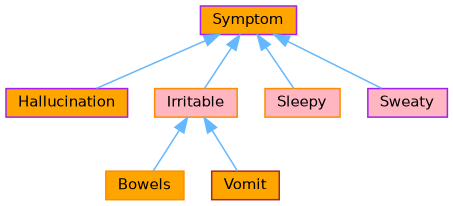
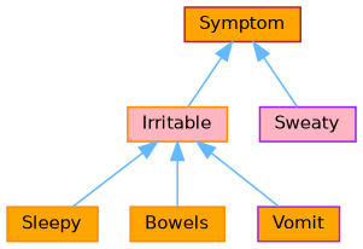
  digraph {
    rankdir=TB
    node [color=darkorange fillcolor=orange fontname=Helvetica fontsize=10 shape=box style=filled]
    edge [color=steelblue1 dir=back fontname=Helvetica fontsize=10 labelfontname=Helvetica labelfontsize=10 style=solid]
-   n1 [color=purple height=0.2 label=Symptom width=0.4]
-   n2 [color=purple height=0.2 label=Hallucination width=0.4]
+   n1 [color=brown height=0.2 label=Symptom width=0.4]
    n3 [fillcolor=lightpink height=0.2 label=Irritable width=0.4]
-   n4 [fillcolor=lightpink height=0.2 label=Sleepy width=0.4]
+   n4 [height=0.2 label=Sleepy width=0.4]
    n5 [color=purple fillcolor=lightpink height=0.2 label=Sweaty width=0.4]
    n6 [height=0.2 label=Bowels width=0.4]
-   n7 [color=brown height=0.2 label=Vomit width=0.4]
-   n1 -> n2
+   n7 [color=purple height=0.2 label=Vomit width=0.4]
    n1 -> n3
-   n1 -> n4
+   n3 -> n4
    n1 -> n5
    n3 -> n6
    n3 -> n7
  }
